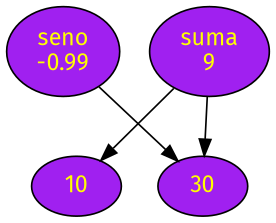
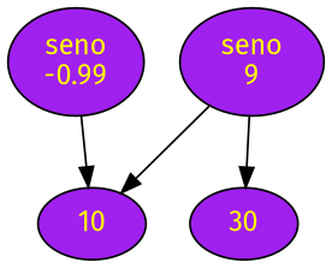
  digraph {
    fontname="Fira Sans"
    node [fillcolor=purple fontcolor=yellow fontname="Fira Sans" shape=ellipse style=filled]
    edge [fontname="Fira Sans"]
    n1 [label=10]
    n2 [label=30]
    n3 [label="seno\n-0.99"]
-   n4 [label="suma\n9"]
-   n3 -> n2
+   n4 [label="seno\n9"]
+   n3 -> n1
    n4 -> n1
    n4 -> n2
  }
